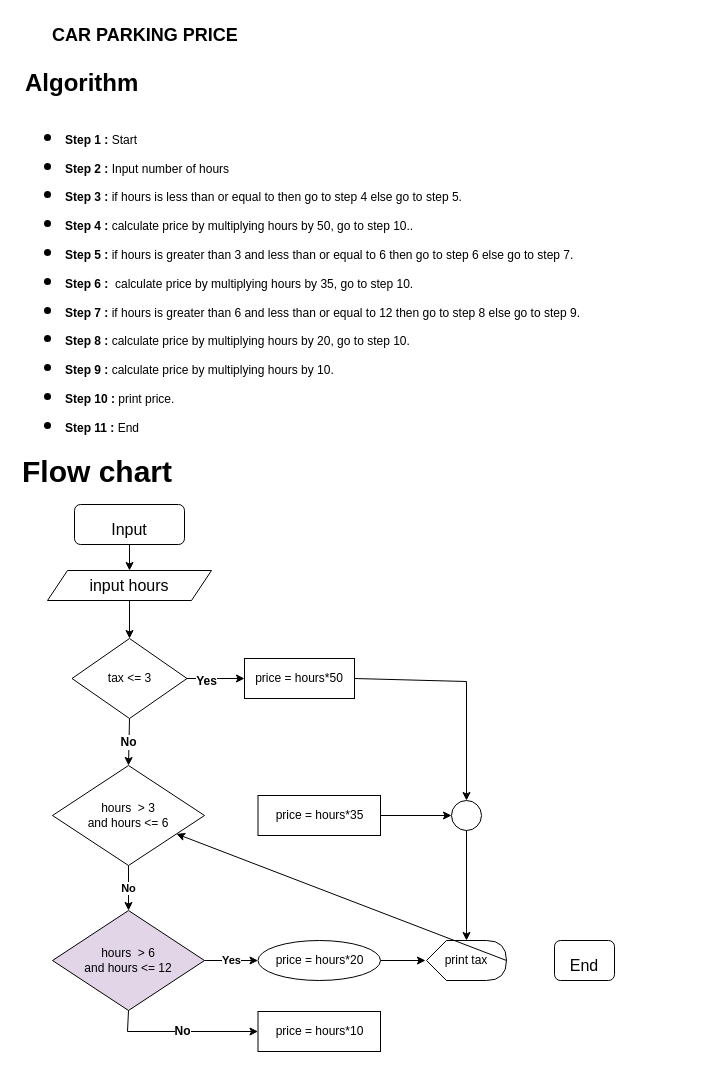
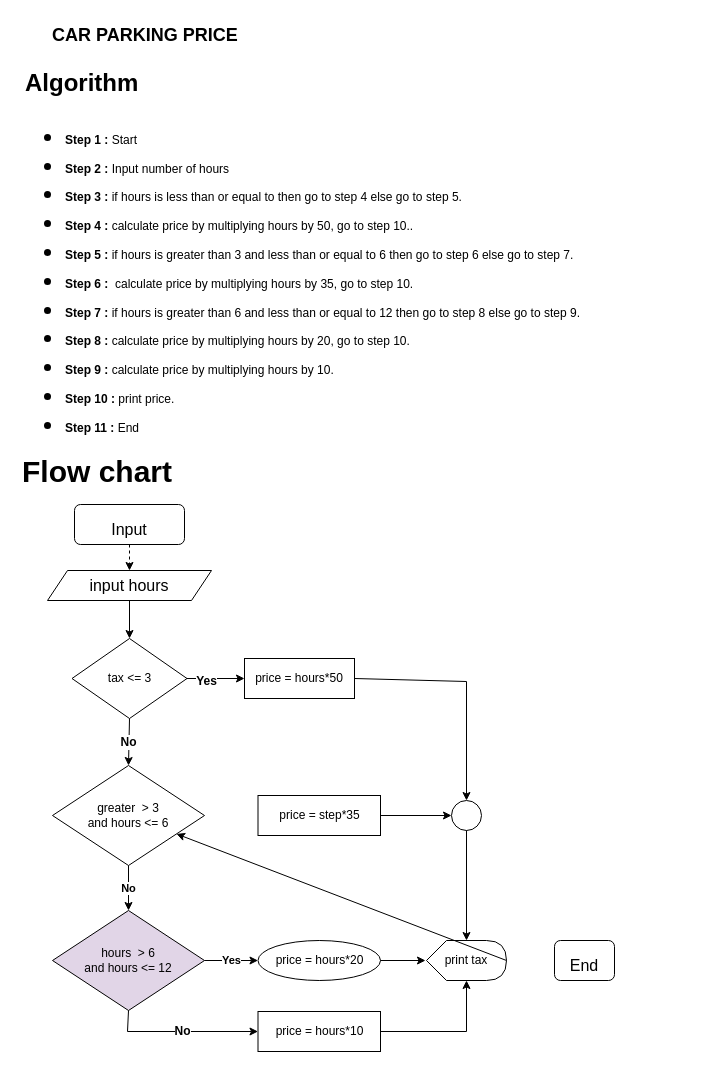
  <mxCell id="0" />
  <mxCell id="1" parent="0" />
  <mxCell id="2" value="&lt;h1&gt;&lt;span&gt;Algorithm&lt;/span&gt;&lt;/h1&gt;&lt;h1&gt;&lt;ul&gt;&lt;li&gt;&lt;span style=&quot;font-size: 12px&quot;&gt;Step 1 :&lt;/span&gt;&lt;span style=&quot;font-size: 12px ; font-weight: normal&quot;&gt; Start&lt;/span&gt;&lt;/li&gt;&lt;li&gt;&lt;span style=&quot;font-size: 12px&quot;&gt;Step 2 :&lt;/span&gt;&lt;span style=&quot;font-size: 12px ; font-weight: normal&quot;&gt;&amp;nbsp;Input number of hours&lt;/span&gt;&lt;/li&gt;&lt;li&gt;&lt;span style=&quot;font-size: 12px&quot;&gt;Step 3 :&lt;/span&gt;&lt;span style=&quot;font-size: 12px ; font-weight: normal&quot;&gt;&amp;nbsp;if hours is less than or equal to then go to step 4 else go to step 5.&lt;/span&gt;&lt;/li&gt;&lt;li&gt;&lt;span style=&quot;font-size: 12px&quot;&gt;Step 4 :&lt;/span&gt;&lt;span style=&quot;font-size: 12px ; font-weight: normal&quot;&gt;&amp;nbsp;calculate price by multiplying hours by 50, go to step 10..&lt;/span&gt;&lt;/li&gt;&lt;li&gt;&lt;span style=&quot;font-size: 12px&quot;&gt;Step 5 :&lt;/span&gt;&lt;span style=&quot;font-size: 12px ; font-weight: normal&quot;&gt;&amp;nbsp;if hours is greater than 3 and less than or equal to 6 then go to step 6 else go to step 7.&lt;/span&gt;&lt;/li&gt;&lt;li&gt;&lt;span style=&quot;font-size: 12px&quot;&gt;Step 6 :&lt;/span&gt;&lt;span style=&quot;font-size: 12px ; font-weight: normal&quot;&gt;&amp;nbsp; calculate price by multiplying hours by 35, go to step 10.&lt;/span&gt;&lt;/li&gt;&lt;li&gt;&lt;span style=&quot;font-size: 12px&quot;&gt;Step 7 :&lt;/span&gt;&lt;span style=&quot;font-size: 12px ; font-weight: normal&quot;&gt;&amp;nbsp;if hours is greater than 6 and less than or equal to 12 then go to step 8 else go to step 9.&lt;/span&gt;&lt;/li&gt;&lt;li&gt;&lt;span style=&quot;font-size: 12px&quot;&gt;Step 8 :&lt;/span&gt;&lt;span style=&quot;font-size: 12px ; font-weight: normal&quot;&gt;&amp;nbsp;calculate price by multiplying hours by 20, go to step 10.&lt;/span&gt;&lt;/li&gt;&lt;li&gt;&lt;span style=&quot;font-size: 12px&quot;&gt;Step 9 :&lt;/span&gt;&lt;span style=&quot;font-size: 12px ; font-weight: normal&quot;&gt;&amp;nbsp;calculate price by multiplying hours by 10.&lt;/span&gt;&lt;/li&gt;&lt;li&gt;&lt;span style=&quot;font-size: 12px&quot;&gt;Step 10 :&lt;/span&gt;&lt;span style=&quot;font-size: 12px ; font-weight: normal&quot;&gt;&amp;nbsp;print price.&lt;/span&gt;&lt;/li&gt;&lt;li&gt;&lt;span style=&quot;font-size: 12px&quot;&gt;Step 11 :&lt;/span&gt;&lt;span style=&quot;font-size: 12px ; font-weight: normal&quot;&gt;&amp;nbsp;End&lt;/span&gt;&lt;/li&gt;&lt;li&gt;&lt;/li&gt;&lt;/ul&gt;&lt;/h1&gt;" style="text;html=1;strokeColor=none;fillColor=none;spacing=5;spacingTop=-20;whiteSpace=wrap;overflow=hidden;rounded=0;" parent="1" vertex="1"><mxGeometry x="20" y="63" width="680" height="378" as="geometry" /></mxCell>
  <mxCell id="3" value="&lt;b&gt;&lt;font style=&quot;font-size: 18px&quot;&gt;CAR PARKING PRICE&lt;/font&gt;&lt;/b&gt;" style="text;html=1;strokeColor=none;fillColor=none;align=left;verticalAlign=middle;whiteSpace=wrap;rounded=0;" parent="1" vertex="1"><mxGeometry x="50" y="20" width="470" height="30" as="geometry" /></mxCell>
  <mxCell id="4" value="&lt;h1&gt;&lt;font style=&quot;font-size: 30px&quot;&gt;Flow chart&lt;/font&gt;&lt;/h1&gt;" style="text;html=1;strokeColor=none;fillColor=none;align=left;verticalAlign=middle;whiteSpace=wrap;rounded=0;fontSize=18;" parent="1" vertex="1"><mxGeometry x="20" y="454" width="210" height="30" as="geometry" /></mxCell>
  <mxCell id="5" value="&lt;font style=&quot;font-size: 16px&quot;&gt;Input&lt;/font&gt;" style="rounded=1;whiteSpace=wrap;html=1;fontSize=30;align=center;" parent="1" vertex="1"><mxGeometry x="74" y="504" width="110" height="40" as="geometry" /></mxCell>
  <mxCell id="6" value="input hours" style="shape=parallelogram;perimeter=parallelogramPerimeter;whiteSpace=wrap;html=1;fixedSize=1;fontSize=16;" parent="1" vertex="1"><mxGeometry x="47" y="570" width="164" height="30" as="geometry" /></mxCell>
- <mxCell id="7" value="" style="endArrow=classic;html=1;rounded=0;fontSize=16;entryX=0.5;entryY=0;entryDx=0;entryDy=0;exitX=0.5;exitY=1;exitDx=0;exitDy=0;" parent="1" source="5" target="6" edge="1"><mxGeometry width="50" height="50" relative="1" as="geometry"><mxPoint x="174" y="520" as="sourcePoint" /><mxPoint x="224" y="470" as="targetPoint" /></mxGeometry></mxCell>
+ <mxCell id="7" value="" style="endArrow=classic;html=1;rounded=0;fontSize=16;entryX=0.5;entryY=0;entryDx=0;entryDy=0;exitX=0.5;exitY=1;exitDx=0;exitDy=0;dashed=1;" parent="1" source="5" target="6" edge="1"><mxGeometry width="50" height="50" relative="1" as="geometry"><mxPoint x="174" y="520" as="sourcePoint" /><mxPoint x="224" y="470" as="targetPoint" /></mxGeometry></mxCell>
  <mxCell id="8" value="" style="endArrow=classic;html=1;rounded=0;fontSize=16;entryX=0.5;entryY=0;entryDx=0;entryDy=0;exitX=0.5;exitY=1;exitDx=0;exitDy=0;" parent="1" source="6" target="9" edge="1"><mxGeometry width="50" height="50" relative="1" as="geometry"><mxPoint x="174" y="520" as="sourcePoint" /><mxPoint x="128" y="630" as="targetPoint" /></mxGeometry></mxCell>
  <mxCell id="9" value="tax &amp;lt;= 3" style="rhombus;whiteSpace=wrap;html=1;" parent="1" vertex="1"><mxGeometry x="71.5" y="638" width="115" height="80" as="geometry" /></mxCell>
  <mxCell id="10" value="price = hours*50" style="rounded=0;whiteSpace=wrap;html=1;" parent="1" vertex="1"><mxGeometry x="244" y="658" width="110" height="40" as="geometry" /></mxCell>
  <mxCell id="11" value="" style="endArrow=classic;html=1;rounded=0;entryX=0;entryY=0.5;entryDx=0;entryDy=0;exitX=1;exitY=0.5;exitDx=0;exitDy=0;" parent="1" source="9" target="10" edge="1"><mxGeometry width="50" height="50" relative="1" as="geometry"><mxPoint x="134" y="488" as="sourcePoint" /><mxPoint x="184" y="438" as="targetPoint" /></mxGeometry></mxCell>
  <mxCell id="12" value="&lt;font style=&quot;font-size: 12px&quot;&gt;&lt;b&gt;Yes&lt;/b&gt;&lt;/font&gt;" style="edgeLabel;html=1;align=center;verticalAlign=middle;resizable=0;points=[];" parent="11" vertex="1" connectable="0"><mxGeometry x="-0.347" y="-2" relative="1" as="geometry"><mxPoint as="offset" /></mxGeometry></mxCell>
- <mxCell id="13" value="hours&amp;nbsp; &amp;gt; 3&lt;br&gt;and hours &amp;lt;= 6" style="rhombus;whiteSpace=wrap;html=1;" parent="1" vertex="1"><mxGeometry x="52" y="765" width="152" height="100" as="geometry" /></mxCell>
+ <mxCell id="13" value="greater&amp;nbsp; &amp;gt; 3&lt;br&gt;and hours &amp;lt;= 6" style="rhombus;whiteSpace=wrap;html=1;" parent="1" vertex="1"><mxGeometry x="52" y="765" width="152" height="100" as="geometry" /></mxCell>
  <mxCell id="14" value="&lt;b&gt;No&lt;/b&gt;" style="endArrow=classic;html=1;rounded=0;fontSize=12;entryX=0.5;entryY=0;entryDx=0;entryDy=0;exitX=0.5;exitY=1;exitDx=0;exitDy=0;" parent="1" source="9" target="13" edge="1"><mxGeometry width="50" height="50" relative="1" as="geometry"><mxPoint x="144" y="868" as="sourcePoint" /><mxPoint x="194" y="818" as="targetPoint" /></mxGeometry></mxCell>
- <mxCell id="15" value="price = hours*35" style="rounded=0;whiteSpace=wrap;html=1;" parent="1" vertex="1"><mxGeometry x="257.5" y="795" width="122.5" height="40" as="geometry" /></mxCell>
+ <mxCell id="15" value="price = step*35" style="rounded=0;whiteSpace=wrap;html=1;" parent="1" vertex="1"><mxGeometry x="257.5" y="795" width="122.5" height="40" as="geometry" /></mxCell>
  <mxCell id="16" value="price = hours*20" style="ellipse;whiteSpace=wrap;html=1;" parent="1" vertex="1"><mxGeometry x="257.5" y="940" width="122.5" height="40" as="geometry" /></mxCell>
  <mxCell id="17" value="" style="ellipse;whiteSpace=wrap;html=1;aspect=fixed;fontSize=12;" parent="1" vertex="1"><mxGeometry x="451" y="800" width="30" height="30" as="geometry" /></mxCell>
  <mxCell id="18" value="" style="endArrow=classic;html=1;rounded=0;fontSize=12;entryX=0;entryY=0.5;entryDx=0;entryDy=0;exitX=1;exitY=0.5;exitDx=0;exitDy=0;" parent="1" source="15" target="17" edge="1"><mxGeometry width="50" height="50" relative="1" as="geometry"><mxPoint x="144" y="808" as="sourcePoint" /><mxPoint x="194" y="758" as="targetPoint" /></mxGeometry></mxCell>
  <mxCell id="19" value="hours&amp;nbsp; &amp;gt; 6&lt;br&gt;and hours &amp;lt;= 12" style="rhombus;whiteSpace=wrap;html=1;fillColor=#e1d5e7;" vertex="1" parent="1"><mxGeometry x="52" y="910" width="152" height="100" as="geometry" /></mxCell>
  <mxCell id="20" value="&lt;b&gt;No&lt;/b&gt;" style="endArrow=classic;html=1;rounded=0;fontSize=12;exitX=0.5;exitY=1;exitDx=0;exitDy=0;entryX=0;entryY=0.5;entryDx=0;entryDy=0;" edge="1" source="19" target="21" parent="1"><mxGeometry width="50" height="50" relative="1" as="geometry"><mxPoint x="562" y="914" as="sourcePoint" /><mxPoint x="240" y="1031" as="targetPoint" /><Array as="points"><mxPoint x="127" y="1031" /></Array></mxGeometry></mxCell>
  <mxCell id="21" value="price = hours*10" style="rounded=0;whiteSpace=wrap;html=1;" vertex="1" parent="1"><mxGeometry x="257.5" y="1011" width="122.5" height="40" as="geometry" /></mxCell>
  <mxCell id="22" value="&lt;b&gt;No&lt;/b&gt;" style="endArrow=classic;html=1;rounded=0;entryX=0.5;entryY=0;entryDx=0;entryDy=0;exitX=0.5;exitY=1;exitDx=0;exitDy=0;" edge="1" parent="1" source="13" target="19"><mxGeometry width="50" height="50" relative="1" as="geometry"><mxPoint x="390" y="921" as="sourcePoint" /><mxPoint x="440" y="871" as="targetPoint" /></mxGeometry></mxCell>
  <mxCell id="23" value="" style="endArrow=classic;html=1;rounded=0;exitX=1;exitY=0.5;exitDx=0;exitDy=0;entryX=0.5;entryY=0;entryDx=0;entryDy=0;" edge="1" parent="1" source="10" target="17"><mxGeometry width="50" height="50" relative="1" as="geometry"><mxPoint x="510" y="821" as="sourcePoint" /><mxPoint x="490" y="678" as="targetPoint" /><Array as="points"><mxPoint x="466" y="681" /></Array></mxGeometry></mxCell>
  <mxCell id="24" value="&lt;b&gt;Yes&lt;/b&gt;" style="endArrow=classic;html=1;rounded=0;entryX=0;entryY=0.5;entryDx=0;entryDy=0;exitX=1;exitY=0.5;exitDx=0;exitDy=0;" edge="1" parent="1" source="19" target="16"><mxGeometry width="50" height="50" relative="1" as="geometry"><mxPoint x="510" y="881" as="sourcePoint" /><mxPoint x="560" y="831" as="targetPoint" /></mxGeometry></mxCell>
+ <mxCell id="25" value="" style="endArrow=classic;html=1;rounded=0;exitX=1;exitY=0.5;exitDx=0;exitDy=0;entryX=0;entryY=0;entryDx=40;entryDy=40;entryPerimeter=0;" edge="1" parent="1" source="21" target="27"><mxGeometry width="50" height="50" relative="1" as="geometry"><mxPoint x="560" y="961" as="sourcePoint" /><mxPoint x="440" y="975" as="targetPoint" /><Array as="points"><mxPoint x="466" y="1031" /></Array></mxGeometry></mxCell>
  <mxCell id="26" value="" style="endArrow=classic;html=1;rounded=0;exitX=1;exitY=0.5;exitDx=0;exitDy=0;entryX=0;entryY=0.5;entryDx=0;entryDy=0;" edge="1" parent="1" source="16"><mxGeometry width="50" height="50" relative="1" as="geometry"><mxPoint x="560" y="961" as="sourcePoint" /><mxPoint x="425" y="960" as="targetPoint" /></mxGeometry></mxCell>
  <mxCell id="27" value="print tax" style="shape=display;whiteSpace=wrap;html=1;fontSize=12;" vertex="1" parent="1"><mxGeometry x="426" y="940" width="80" height="40" as="geometry" /></mxCell>
  <mxCell id="28" value="&lt;font style=&quot;font-size: 16px&quot;&gt;End&lt;/font&gt;" style="rounded=1;whiteSpace=wrap;html=1;fontSize=30;align=center;" vertex="1" parent="1"><mxGeometry x="554" y="940" width="60" height="40" as="geometry" /></mxCell>
  <mxCell id="29" value="" style="endArrow=classic;html=1;rounded=0;entryX=0;entryY=0;entryDx=40;entryDy=0;entryPerimeter=0;exitX=0.5;exitY=1;exitDx=0;exitDy=0;" edge="1" parent="1" source="17" target="27"><mxGeometry width="50" height="50" relative="1" as="geometry"><mxPoint x="560" y="911" as="sourcePoint" /><mxPoint x="610" y="861" as="targetPoint" /></mxGeometry></mxCell>
  <mxCell id="30" value="" style="endArrow=classic;html=1;rounded=0;exitX=1;exitY=0.5;exitDx=0;exitDy=0;exitPerimeter=0;" edge="1" parent="1" source="27" target="13"><mxGeometry width="50" height="50" relative="1" as="geometry"><mxPoint x="560" y="911" as="sourcePoint" /><mxPoint x="610" y="861" as="targetPoint" /></mxGeometry></mxCell>
